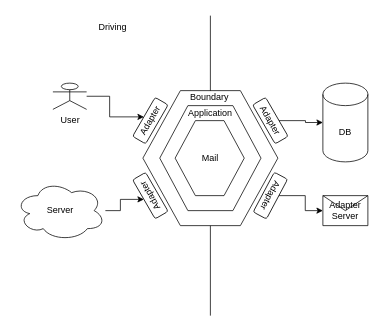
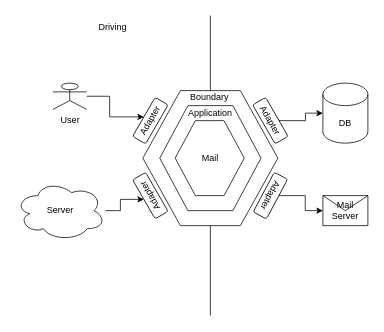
  <mxCell id="0" />
  <mxCell id="1" parent="0" />
  <mxCell id="2" value="" style="endArrow=none;html=1;rounded=0;" edge="1" parent="1"><mxGeometry width="50" height="50" relative="1" as="geometry"><mxPoint x="280" y="420" as="sourcePoint" /><mxPoint x="280" y="20" as="targetPoint" /></mxGeometry></mxCell>
  <mxCell id="3" value="" style="shape=hexagon;perimeter=hexagonPerimeter2;whiteSpace=wrap;html=1;fixedSize=1;size=50;" vertex="1" parent="1"><mxGeometry x="190" y="120" width="180" height="180" as="geometry" /></mxCell>
  <mxCell id="4" value="Adapter" style="rounded=1;whiteSpace=wrap;html=1;rotation=-60;" vertex="1" parent="1"><mxGeometry x="170" y="150" width="60" height="20" as="geometry" /></mxCell>
  <mxCell id="5" value="Adapter" style="rounded=1;whiteSpace=wrap;html=1;rotation=-120;" vertex="1" parent="1"><mxGeometry x="170" y="250" width="60" height="20" as="geometry" /></mxCell>
  <mxCell id="6" style="edgeStyle=orthogonalEdgeStyle;rounded=0;orthogonalLoop=1;jettySize=auto;html=1;entryX=0;entryY=0.5;entryDx=0;entryDy=0;entryPerimeter=0;" edge="1" parent="1" source="7" target="15"><mxGeometry relative="1" as="geometry" /></mxCell>
  <mxCell id="7" value="Adapter" style="rounded=1;whiteSpace=wrap;html=1;rotation=60;" vertex="1" parent="1"><mxGeometry x="330" y="150" width="60" height="20" as="geometry" /></mxCell>
  <mxCell id="8" style="edgeStyle=orthogonalEdgeStyle;rounded=0;orthogonalLoop=1;jettySize=auto;html=1;entryX=0;entryY=0.5;entryDx=0;entryDy=0;" edge="1" parent="1" source="9" target="16"><mxGeometry relative="1" as="geometry" /></mxCell>
  <mxCell id="9" value="Adapter" style="rounded=1;whiteSpace=wrap;html=1;rotation=-242;" vertex="1" parent="1"><mxGeometry x="330" y="250" width="60" height="20" as="geometry" /></mxCell>
  <mxCell id="10" value="Driving" style="text;html=1;strokeColor=none;fillColor=none;align=center;verticalAlign=middle;whiteSpace=wrap;rounded=0;" vertex="1" parent="1"><mxGeometry x="120" y="20" width="60" height="30" as="geometry" /></mxCell>
  <mxCell id="11" style="edgeStyle=orthogonalEdgeStyle;rounded=0;orthogonalLoop=1;jettySize=auto;html=1;entryX=0.5;entryY=0;entryDx=0;entryDy=0;" edge="1" parent="1" source="12" target="4"><mxGeometry relative="1" as="geometry" /></mxCell>
  <mxCell id="12" value="User" style="shape=umlActor;verticalLabelPosition=bottom;verticalAlign=top;html=1;outlineConnect=0;" vertex="1" parent="1"><mxGeometry x="70" y="110" width="45" height="35" as="geometry" /></mxCell>
  <mxCell id="13" style="edgeStyle=orthogonalEdgeStyle;rounded=0;orthogonalLoop=1;jettySize=auto;html=1;entryX=0.5;entryY=0;entryDx=0;entryDy=0;" edge="1" parent="1" source="14" target="5"><mxGeometry relative="1" as="geometry" /></mxCell>
  <mxCell id="14" value="Server" style="ellipse;shape=cloud;whiteSpace=wrap;html=1;" vertex="1" parent="1"><mxGeometry x="20" y="240" width="120" height="80" as="geometry" /></mxCell>
- <mxCell id="15" value="DB" style="shape=cylinder3;whiteSpace=wrap;html=1;boundedLbl=1;backgroundOutline=1;size=15;" vertex="1" parent="1"><mxGeometry x="430" y="110" width="60" height="105" as="geometry" /></mxCell>
- <mxCell id="16" value="Adapter Server" style="shape=message;html=1;whiteSpace=wrap;html=1;outlineConnect=0;" vertex="1" parent="1"><mxGeometry x="430" y="260" width="60" height="40" as="geometry" /></mxCell>
+ <mxCell id="15" value="DB" style="shape=cylinder3;whiteSpace=wrap;html=1;boundedLbl=1;backgroundOutline=1;size=15;" vertex="1" parent="1"><mxGeometry x="430" y="110" width="60" height="80" as="geometry" /></mxCell>
+ <mxCell id="16" value="Mail Server" style="shape=message;html=1;whiteSpace=wrap;html=1;outlineConnect=0;" vertex="1" parent="1"><mxGeometry x="430" y="260" width="60" height="40" as="geometry" /></mxCell>
  <mxCell id="17" value="" style="shape=hexagon;perimeter=hexagonPerimeter2;whiteSpace=wrap;html=1;fixedSize=1;size=37.5;" vertex="1" parent="1"><mxGeometry x="212.5" y="140" width="135" height="140" as="geometry" /></mxCell>
  <mxCell id="18" value="" style="shape=hexagon;perimeter=hexagonPerimeter2;whiteSpace=wrap;html=1;fixedSize=1;size=27;" vertex="1" parent="1"><mxGeometry x="233" y="160" width="92.19" height="100" as="geometry" /></mxCell>
  <mxCell id="19" value="Boundary" style="text;html=1;strokeColor=none;fillColor=none;align=center;verticalAlign=middle;whiteSpace=wrap;rounded=0;" vertex="1" parent="1"><mxGeometry x="249.1" y="114" width="60" height="30" as="geometry" /></mxCell>
  <mxCell id="20" value="Application&lt;span style=&quot;color: rgba(0, 0, 0, 0); font-family: monospace; font-size: 0px; text-align: start;&quot;&gt;%3CmxGraphModel%3E%3Croot%3E%3CmxCell%20id%3D%220%22%2F%3E%3CmxCell%20id%3D%221%22%20parent%3D%220%22%2F%3E%3CmxCell%20id%3D%222%22%20value%3D%22Boundary%22%20style%3D%22text%3Bhtml%3D1%3BstrokeColor%3Dnone%3BfillColor%3Dnone%3Balign%3Dcenter%3BverticalAlign%3Dmiddle%3BwhiteSpace%3Dwrap%3Brounded%3D0%3B%22%20vertex%3D%221%22%20parent%3D%221%22%3E%3CmxGeometry%20x%3D%22349.1%22%20y%3D%22256%22%20width%3D%2260%22%20height%3D%2230%22%20as%3D%22geometry%22%2F%3E%3C%2FmxCell%3E%3C%2Froot%3E%3C%2FmxGraphModel%3E&lt;/span&gt;" style="text;html=1;strokeColor=none;fillColor=none;align=center;verticalAlign=middle;whiteSpace=wrap;rounded=0;" vertex="1" parent="1"><mxGeometry x="250.1" y="135" width="60" height="30" as="geometry" /></mxCell>
  <mxCell id="21" value="Mail" style="text;html=1;strokeColor=none;fillColor=none;align=center;verticalAlign=middle;whiteSpace=wrap;rounded=0;" vertex="1" parent="1"><mxGeometry x="250.1" y="195" width="60" height="30" as="geometry" /></mxCell>
